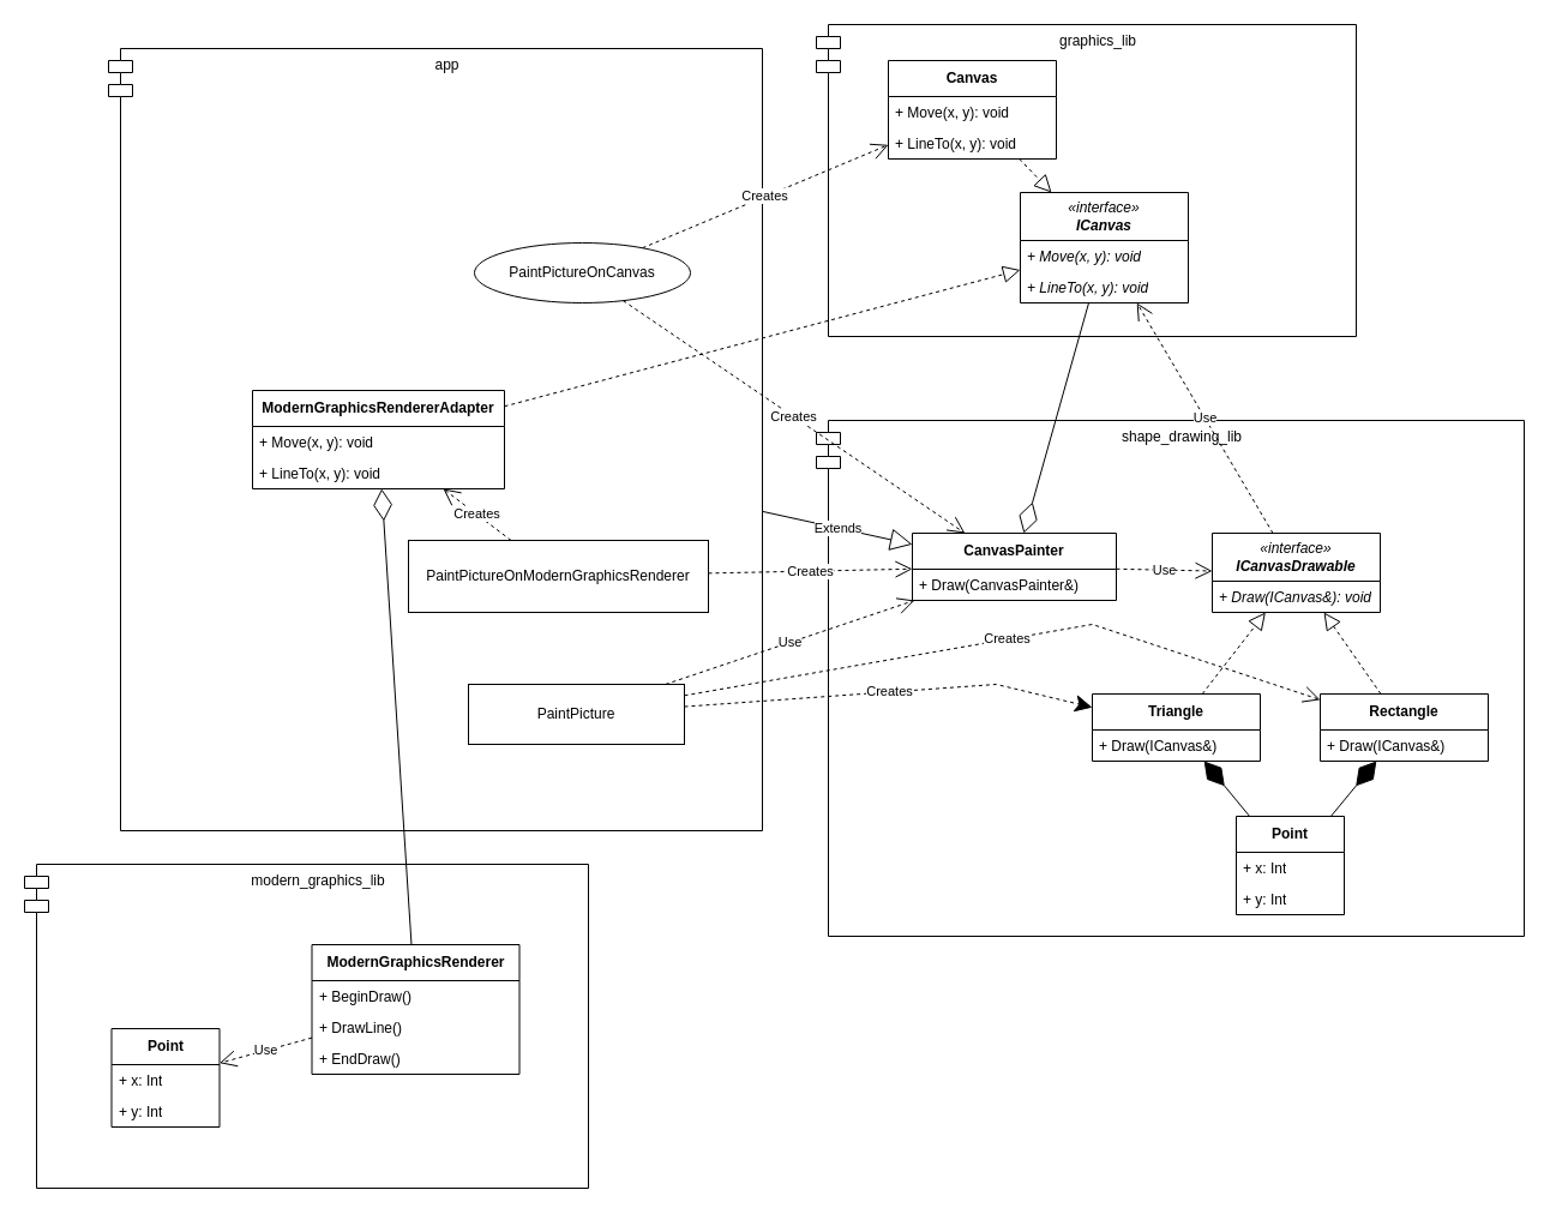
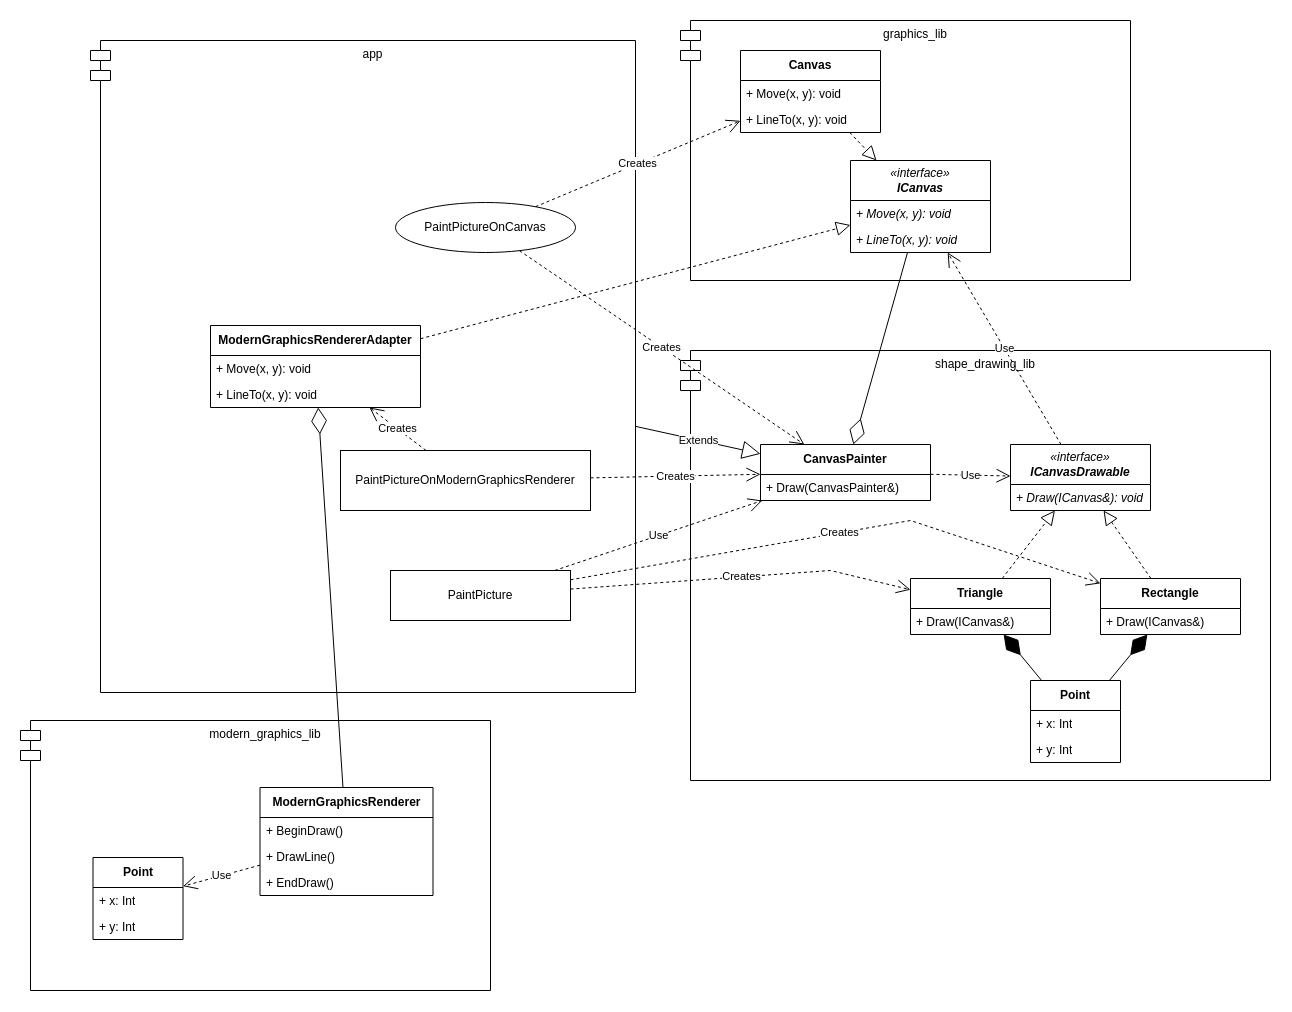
  <mxCell id="0" />
  <mxCell id="1" parent="0" />
  <mxCell id="2" value="graphics_lib" style="shape=module;align=left;spacingLeft=20;align=center;verticalAlign=top;whiteSpace=wrap;html=1;" vertex="1" parent="1"><mxGeometry x="680" y="20" width="450" height="260" as="geometry" /></mxCell>
  <mxCell id="3" value="&lt;i&gt;«interface»&lt;br&gt;&lt;b&gt;ICanvas&lt;/b&gt;&lt;/i&gt;" style="swimlane;fontStyle=0;childLayout=stackLayout;horizontal=1;startSize=40;fillColor=none;horizontalStack=0;resizeParent=1;resizeParentMax=0;resizeLast=0;collapsible=1;marginBottom=0;whiteSpace=wrap;html=1;" vertex="1" parent="1"><mxGeometry x="850" width="140" height="92" as="geometry" y="160" /></mxCell>
  <mxCell id="4" value="&lt;i&gt;+ Move(x, y): void&lt;/i&gt;" style="text;strokeColor=none;fillColor=none;align=left;verticalAlign=top;spacingLeft=4;spacingRight=4;overflow=hidden;rotatable=0;points=[[0,0.5],[1,0.5]];portConstraint=eastwest;whiteSpace=wrap;html=1;" vertex="1" parent="3"><mxGeometry y="40" width="140" height="26" as="geometry" /></mxCell>
  <mxCell id="5" value="&lt;i&gt;+ LineTo(x, y): void&lt;/i&gt;" style="text;strokeColor=none;fillColor=none;align=left;verticalAlign=top;spacingLeft=4;spacingRight=4;overflow=hidden;rotatable=0;points=[[0,0.5],[1,0.5]];portConstraint=eastwest;whiteSpace=wrap;html=1;" vertex="1" parent="3"><mxGeometry y="66" width="140" height="26" as="geometry" /></mxCell>
  <mxCell id="6" value="&lt;span&gt;&lt;b&gt;Canvas&lt;/b&gt;&lt;/span&gt;" style="swimlane;fontStyle=0;childLayout=stackLayout;horizontal=1;startSize=30;fillColor=none;horizontalStack=0;resizeParent=1;resizeParentMax=0;resizeLast=0;collapsible=1;marginBottom=0;whiteSpace=wrap;html=1;" vertex="1" parent="1"><mxGeometry x="740" y="50" width="140" height="82" as="geometry" /></mxCell>
  <mxCell id="7" value="&lt;span&gt;+ Move(x, y): void&lt;/span&gt;" style="text;strokeColor=none;fillColor=none;align=left;verticalAlign=top;spacingLeft=4;spacingRight=4;overflow=hidden;rotatable=0;points=[[0,0.5],[1,0.5]];portConstraint=eastwest;whiteSpace=wrap;html=1;fontStyle=0" vertex="1" parent="6"><mxGeometry y="30" width="140" height="26" as="geometry" /></mxCell>
  <mxCell id="8" value="&lt;span&gt;+ LineTo(x, y): void&lt;/span&gt;" style="text;strokeColor=none;fillColor=none;align=left;verticalAlign=top;spacingLeft=4;spacingRight=4;overflow=hidden;rotatable=0;points=[[0,0.5],[1,0.5]];portConstraint=eastwest;whiteSpace=wrap;html=1;fontStyle=0" vertex="1" parent="6"><mxGeometry y="56" width="140" height="26" as="geometry" /></mxCell>
  <mxCell id="9" value="" style="endArrow=block;dashed=1;endFill=0;endSize=12;html=1;rounded=0;" edge="1" parent="1" source="6" target="3"><mxGeometry width="160" relative="1" as="geometry"><mxPoint x="1000" y="184" as="sourcePoint" /><mxPoint x="840" y="184" as="targetPoint" /></mxGeometry></mxCell>
  <mxCell id="10" value="shape_drawing_lib" style="shape=module;align=left;spacingLeft=20;align=center;verticalAlign=top;whiteSpace=wrap;html=1;" vertex="1" parent="1"><mxGeometry x="680" y="350" width="590" height="430" as="geometry" /></mxCell>
  <mxCell id="11" value="&lt;i&gt;«interface»&lt;br&gt;&lt;b&gt;ICanvasDrawable&lt;/b&gt;&lt;/i&gt;" style="swimlane;fontStyle=0;childLayout=stackLayout;horizontal=1;startSize=40;fillColor=none;horizontalStack=0;resizeParent=1;resizeParentMax=0;resizeLast=0;collapsible=1;marginBottom=0;whiteSpace=wrap;html=1;" vertex="1" parent="1"><mxGeometry x="1010" y="444" width="140" height="66" as="geometry" /></mxCell>
  <mxCell id="12" value="&lt;i&gt;+ Draw(ICanvas&amp;amp;): void&lt;/i&gt;" style="text;strokeColor=none;fillColor=none;align=left;verticalAlign=top;spacingLeft=4;spacingRight=4;overflow=hidden;rotatable=0;points=[[0,0.5],[1,0.5]];portConstraint=eastwest;whiteSpace=wrap;html=1;" vertex="1" parent="11"><mxGeometry y="40" width="140" height="26" as="geometry" /></mxCell>
  <mxCell id="13" value="&lt;b&gt;Rectangle&lt;/b&gt;" style="swimlane;fontStyle=0;childLayout=stackLayout;horizontal=1;startSize=30;fillColor=none;horizontalStack=0;resizeParent=1;resizeParentMax=0;resizeLast=0;collapsible=1;marginBottom=0;whiteSpace=wrap;html=1;" vertex="1" parent="1"><mxGeometry x="1100" y="578" width="140" height="56" as="geometry" /></mxCell>
  <mxCell id="14" value="+ Draw(ICanvas&amp;amp;)" style="text;strokeColor=none;fillColor=none;align=left;verticalAlign=top;spacingLeft=4;spacingRight=4;overflow=hidden;rotatable=0;points=[[0,0.5],[1,0.5]];portConstraint=eastwest;whiteSpace=wrap;html=1;fontStyle=0" vertex="1" parent="13"><mxGeometry y="30" width="140" height="26" as="geometry" /></mxCell>
  <mxCell id="15" value="" style="endArrow=block;dashed=1;endFill=0;endSize=12;html=1;rounded=0;" edge="1" parent="1" source="13" target="11"><mxGeometry width="160" relative="1" as="geometry"><mxPoint x="1160" y="700" as="sourcePoint" /><mxPoint x="1000" y="700" as="targetPoint" /></mxGeometry></mxCell>
  <mxCell id="16" value="&lt;span&gt;&lt;b&gt;Point&lt;/b&gt;&lt;/span&gt;" style="swimlane;fontStyle=0;childLayout=stackLayout;horizontal=1;startSize=30;fillColor=none;horizontalStack=0;resizeParent=1;resizeParentMax=0;resizeLast=0;collapsible=1;marginBottom=0;whiteSpace=wrap;html=1;" vertex="1" parent="1"><mxGeometry x="1030" y="680" width="90" height="82" as="geometry" /></mxCell>
  <mxCell id="17" value="+ x: Int" style="text;strokeColor=none;fillColor=none;align=left;verticalAlign=top;spacingLeft=4;spacingRight=4;overflow=hidden;rotatable=0;points=[[0,0.5],[1,0.5]];portConstraint=eastwest;whiteSpace=wrap;html=1;fontStyle=0" vertex="1" parent="16"><mxGeometry y="30" width="90" height="26" as="geometry" /></mxCell>
  <mxCell id="18" value="&lt;span&gt;+ y: Int&lt;/span&gt;" style="text;strokeColor=none;fillColor=none;align=left;verticalAlign=top;spacingLeft=4;spacingRight=4;overflow=hidden;rotatable=0;points=[[0,0.5],[1,0.5]];portConstraint=eastwest;whiteSpace=wrap;html=1;fontStyle=0" vertex="1" parent="16"><mxGeometry y="56" width="90" height="26" as="geometry" /></mxCell>
  <mxCell id="19" value="&lt;b&gt;Triangle&lt;/b&gt;" style="swimlane;fontStyle=0;childLayout=stackLayout;horizontal=1;startSize=30;fillColor=none;horizontalStack=0;resizeParent=1;resizeParentMax=0;resizeLast=0;collapsible=1;marginBottom=0;whiteSpace=wrap;html=1;" vertex="1" parent="1"><mxGeometry x="910" y="578" width="140" height="56" as="geometry" /></mxCell>
  <mxCell id="20" value="+ Draw(ICanvas&amp;amp;)" style="text;strokeColor=none;fillColor=none;align=left;verticalAlign=top;spacingLeft=4;spacingRight=4;overflow=hidden;rotatable=0;points=[[0,0.5],[1,0.5]];portConstraint=eastwest;whiteSpace=wrap;html=1;fontStyle=0" vertex="1" parent="19"><mxGeometry y="30" width="140" height="26" as="geometry" /></mxCell>
  <mxCell id="21" value="" style="endArrow=block;dashed=1;endFill=0;endSize=12;html=1;rounded=0;" edge="1" parent="1" source="19" target="11"><mxGeometry width="160" relative="1" as="geometry"><mxPoint x="1140" y="622" as="sourcePoint" /><mxPoint x="1070" y="583" as="targetPoint" /></mxGeometry></mxCell>
  <mxCell id="22" value="" style="endArrow=diamondThin;endFill=1;endSize=24;html=1;rounded=0;" edge="1" parent="1" source="16" target="13"><mxGeometry width="160" relative="1" as="geometry"><mxPoint x="960" y="610" as="sourcePoint" /><mxPoint x="1120" y="610" as="targetPoint" /></mxGeometry></mxCell>
  <mxCell id="23" value="" style="endArrow=diamondThin;endFill=1;endSize=24;html=1;rounded=0;" edge="1" parent="1" source="16" target="19"><mxGeometry width="160" relative="1" as="geometry"><mxPoint x="1119" y="690" as="sourcePoint" /><mxPoint x="1157" y="644" as="targetPoint" /></mxGeometry></mxCell>
  <mxCell id="24" value="&lt;b&gt;CanvasPainter&lt;/b&gt;" style="swimlane;fontStyle=0;childLayout=stackLayout;horizontal=1;startSize=30;fillColor=none;horizontalStack=0;resizeParent=1;resizeParentMax=0;resizeLast=0;collapsible=1;marginBottom=0;whiteSpace=wrap;html=1;" vertex="1" parent="1"><mxGeometry x="760" y="444" width="170" height="56" as="geometry" /></mxCell>
  <mxCell id="25" value="+ Draw(CanvasPainter&amp;amp;)" style="text;strokeColor=none;fillColor=none;align=left;verticalAlign=top;spacingLeft=4;spacingRight=4;overflow=hidden;rotatable=0;points=[[0,0.5],[1,0.5]];portConstraint=eastwest;whiteSpace=wrap;html=1;fontStyle=0" vertex="1" parent="24"><mxGeometry y="30" width="170" height="26" as="geometry" /></mxCell>
  <mxCell id="26" value="Use" style="endArrow=open;endSize=12;dashed=1;html=1;rounded=0;" edge="1" parent="1" source="11" target="3"><mxGeometry width="160" relative="1" as="geometry"><mxPoint x="640" y="320" as="sourcePoint" /><mxPoint x="800" y="320" as="targetPoint" /></mxGeometry></mxCell>
  <mxCell id="27" value="" style="endArrow=diamondThin;endFill=0;endSize=24;html=1;rounded=0;" edge="1" parent="1" source="3" target="24"><mxGeometry width="160" relative="1" as="geometry"><mxPoint x="640" y="320" as="sourcePoint" /><mxPoint x="800" y="320" as="targetPoint" /></mxGeometry></mxCell>
  <mxCell id="28" value="Use" style="endArrow=open;endSize=12;dashed=1;html=1;rounded=0;" edge="1" parent="1" source="24" target="11"><mxGeometry width="160" relative="1" as="geometry"><mxPoint x="1085" y="454" as="sourcePoint" /><mxPoint x="1047" y="222" as="targetPoint" /></mxGeometry></mxCell>
  <mxCell id="29" value="app" style="shape=module;align=left;spacingLeft=20;align=center;verticalAlign=top;whiteSpace=wrap;html=1;" vertex="1" parent="1"><mxGeometry x="90" y="40" width="545" height="652" as="geometry" /></mxCell>
  <mxCell id="30" value="PaintPictureOnCanvas" style="ellipse;html=1;whiteSpace=wrap;" vertex="1" parent="1"><mxGeometry x="395" y="202" width="180" height="50" as="geometry" /></mxCell>
  <mxCell id="31" value="Creates" style="endArrow=open;endSize=12;dashed=1;html=1;rounded=0;" edge="1" parent="1" source="30" target="6"><mxGeometry width="160" relative="1" as="geometry"><mxPoint x="500" y="410" as="sourcePoint" /><mxPoint x="660" y="410" as="targetPoint" /></mxGeometry></mxCell>
  <mxCell id="32" value="Creates" style="endArrow=open;endSize=12;dashed=1;html=1;rounded=0;" edge="1" parent="1" source="30" target="24"><mxGeometry width="160" relative="1" as="geometry"><mxPoint x="524" y="212" as="sourcePoint" /><mxPoint x="750" y="127" as="targetPoint" /></mxGeometry></mxCell>
  <mxCell id="33" value="PaintPicture" style="html=1;whiteSpace=wrap;" vertex="1" parent="1"><mxGeometry x="390" y="570" width="180" height="50" as="geometry" /></mxCell>
  <mxCell id="34" value="Use" style="endArrow=open;endSize=12;dashed=1;html=1;rounded=0;" edge="1" parent="1" source="33" target="24"><mxGeometry width="160" relative="1" as="geometry"><mxPoint x="330" y="260" as="sourcePoint" /><mxPoint x="490" y="260" as="targetPoint" /></mxGeometry></mxCell>
  <mxCell id="35" value="Creates" style="endArrow=open;endSize=12;dashed=1;html=1;rounded=0;" edge="1" parent="1" source="33" target="13"><mxGeometry width="160" relative="1" as="geometry"><mxPoint x="580" y="480" as="sourcePoint" /><mxPoint y="481" as="targetPoint" x="770" /><Array as="points"><mxPoint x="910" y="520" /></Array></mxGeometry></mxCell>
- <mxCell id="36" value="Creates" style="endArrow=classic;endSize=12;dashed=1;html=1;rounded=0;" edge="1" parent="1" source="33" target="19"><mxGeometry width="160" relative="1" as="geometry"><mxPoint x="580" y="492" as="sourcePoint" /><mxPoint x="1110" y="598" as="targetPoint" /><Array as="points"><mxPoint x="830" y="570" /></Array></mxGeometry></mxCell>
+ <mxCell id="36" value="Creates" style="endArrow=open;endSize=12;dashed=1;html=1;rounded=0;" edge="1" parent="1" source="33" target="19"><mxGeometry width="160" relative="1" as="geometry"><mxPoint x="580" y="492" as="sourcePoint" /><mxPoint x="1110" y="598" as="targetPoint" /><Array as="points"><mxPoint x="830" y="570" /></Array></mxGeometry></mxCell>
  <mxCell id="37" value="modern_graphics_lib" style="shape=module;align=left;spacingLeft=20;align=center;verticalAlign=top;whiteSpace=wrap;html=1;" vertex="1" parent="1"><mxGeometry x="20" y="720" width="470" height="270" as="geometry" /></mxCell>
  <mxCell id="38" value="&lt;span&gt;&lt;b&gt;Point&lt;/b&gt;&lt;/span&gt;" style="swimlane;fontStyle=0;childLayout=stackLayout;horizontal=1;startSize=30;fillColor=none;horizontalStack=0;resizeParent=1;resizeParentMax=0;resizeLast=0;collapsible=1;marginBottom=0;whiteSpace=wrap;html=1;" vertex="1" parent="1"><mxGeometry x="92.5" y="857" width="90" height="82" as="geometry" /></mxCell>
  <mxCell id="39" value="+ x: Int" style="text;strokeColor=none;fillColor=none;align=left;verticalAlign=top;spacingLeft=4;spacingRight=4;overflow=hidden;rotatable=0;points=[[0,0.5],[1,0.5]];portConstraint=eastwest;whiteSpace=wrap;html=1;fontStyle=0" vertex="1" parent="38"><mxGeometry y="30" width="90" height="26" as="geometry" /></mxCell>
  <mxCell id="40" value="&lt;span&gt;+ y: Int&lt;/span&gt;" style="text;strokeColor=none;fillColor=none;align=left;verticalAlign=top;spacingLeft=4;spacingRight=4;overflow=hidden;rotatable=0;points=[[0,0.5],[1,0.5]];portConstraint=eastwest;whiteSpace=wrap;html=1;fontStyle=0" vertex="1" parent="38"><mxGeometry y="56" width="90" height="26" as="geometry" /></mxCell>
  <mxCell id="41" value="&lt;b&gt;ModernGraphicsRenderer&lt;/b&gt;" style="swimlane;fontStyle=0;childLayout=stackLayout;horizontal=1;startSize=30;fillColor=none;horizontalStack=0;resizeParent=1;resizeParentMax=0;resizeLast=0;collapsible=1;marginBottom=0;whiteSpace=wrap;html=1;" vertex="1" parent="1"><mxGeometry x="259.5" y="787" width="173" height="108" as="geometry" /></mxCell>
  <mxCell id="42" value="+ BeginDraw()" style="text;strokeColor=none;fillColor=none;align=left;verticalAlign=top;spacingLeft=4;spacingRight=4;overflow=hidden;rotatable=0;points=[[0,0.5],[1,0.5]];portConstraint=eastwest;whiteSpace=wrap;html=1;fontStyle=0" vertex="1" parent="41"><mxGeometry y="30" width="173" height="26" as="geometry" /></mxCell>
  <mxCell id="43" value="+ DrawLine()" style="text;strokeColor=none;fillColor=none;align=left;verticalAlign=top;spacingLeft=4;spacingRight=4;overflow=hidden;rotatable=0;points=[[0,0.5],[1,0.5]];portConstraint=eastwest;whiteSpace=wrap;html=1;fontStyle=0" vertex="1" parent="41"><mxGeometry y="56" width="173" height="26" as="geometry" /></mxCell>
  <mxCell id="44" value="+ EndDraw()" style="text;strokeColor=none;fillColor=none;align=left;verticalAlign=top;spacingLeft=4;spacingRight=4;overflow=hidden;rotatable=0;points=[[0,0.5],[1,0.5]];portConstraint=eastwest;whiteSpace=wrap;html=1;fontStyle=0" vertex="1" parent="41"><mxGeometry y="82" width="173" height="26" as="geometry" /></mxCell>
  <mxCell id="45" value="Use" style="endArrow=open;endSize=12;dashed=1;html=1;rounded=0;" edge="1" parent="1" source="41" target="38"><mxGeometry width="160" relative="1" as="geometry"><mxPoint x="132.5" y="877" as="sourcePoint" /><mxPoint x="292.5" y="877" as="targetPoint" /></mxGeometry></mxCell>
  <mxCell id="46" value="PaintPictureOnModernGraphicsRenderer" style="html=1;whiteSpace=wrap;" vertex="1" parent="1"><mxGeometry x="340" y="450" width="250" height="60" as="geometry" /></mxCell>
  <mxCell id="47" value="Extends" style="endArrow=block;endSize=16;endFill=0;html=1;rounded=0;" edge="1" parent="1" source="29" target="24"><mxGeometry width="160" relative="1" as="geometry"><mxPoint x="390" y="580" as="sourcePoint" /><mxPoint x="550" y="580" as="targetPoint" /></mxGeometry></mxCell>
  <mxCell id="48" value="&lt;span&gt;&lt;b&gt;ModernGraphicsRendererAdapter&lt;/b&gt;&lt;/span&gt;" style="swimlane;fontStyle=0;childLayout=stackLayout;horizontal=1;startSize=30;fillColor=none;horizontalStack=0;resizeParent=1;resizeParentMax=0;resizeLast=0;collapsible=1;marginBottom=0;whiteSpace=wrap;html=1;" vertex="1" parent="1"><mxGeometry x="210" y="325" width="210" height="82" as="geometry" /></mxCell>
  <mxCell id="49" value="&lt;span&gt;+ Move(x, y): void&lt;/span&gt;" style="text;strokeColor=none;fillColor=none;align=left;verticalAlign=top;spacingLeft=4;spacingRight=4;overflow=hidden;rotatable=0;points=[[0,0.5],[1,0.5]];portConstraint=eastwest;whiteSpace=wrap;html=1;fontStyle=0" vertex="1" parent="48"><mxGeometry y="30" width="210" height="26" as="geometry" /></mxCell>
  <mxCell id="50" value="&lt;span&gt;+ LineTo(x, y): void&lt;/span&gt;" style="text;strokeColor=none;fillColor=none;align=left;verticalAlign=top;spacingLeft=4;spacingRight=4;overflow=hidden;rotatable=0;points=[[0,0.5],[1,0.5]];portConstraint=eastwest;whiteSpace=wrap;html=1;fontStyle=0" vertex="1" parent="48"><mxGeometry y="56" width="210" height="26" as="geometry" /></mxCell>
  <mxCell id="51" value="" style="endArrow=block;dashed=1;endFill=0;endSize=12;html=1;rounded=0;" edge="1" parent="1" source="48" target="3"><mxGeometry width="160" relative="1" as="geometry"><mxPoint x="859" y="142" as="sourcePoint" /><mxPoint x="900" y="180" as="targetPoint" /></mxGeometry></mxCell>
  <mxCell id="52" value="Creates" style="endArrow=open;endSize=12;dashed=1;html=1;rounded=0;" edge="1" parent="1" source="46" target="24"><mxGeometry width="160" relative="1" as="geometry"><mxPoint x="532" y="262" as="sourcePoint" /><mxPoint x="814" y="454" as="targetPoint" /></mxGeometry></mxCell>
  <mxCell id="53" value="" style="endArrow=diamondThin;endFill=0;endSize=24;html=1;rounded=0;" edge="1" parent="1" source="41" target="48"><mxGeometry width="160" relative="1" as="geometry"><mxPoint x="390" y="410" as="sourcePoint" /><mxPoint x="550" y="410" as="targetPoint" /></mxGeometry></mxCell>
  <mxCell id="54" value="Creates" style="endArrow=open;endSize=12;dashed=1;html=1;rounded=0;" edge="1" parent="1" source="46" target="48"><mxGeometry width="160" relative="1" as="geometry"><mxPoint x="600" y="487" as="sourcePoint" /><mxPoint y="484" as="targetPoint" x="770" /></mxGeometry></mxCell>
